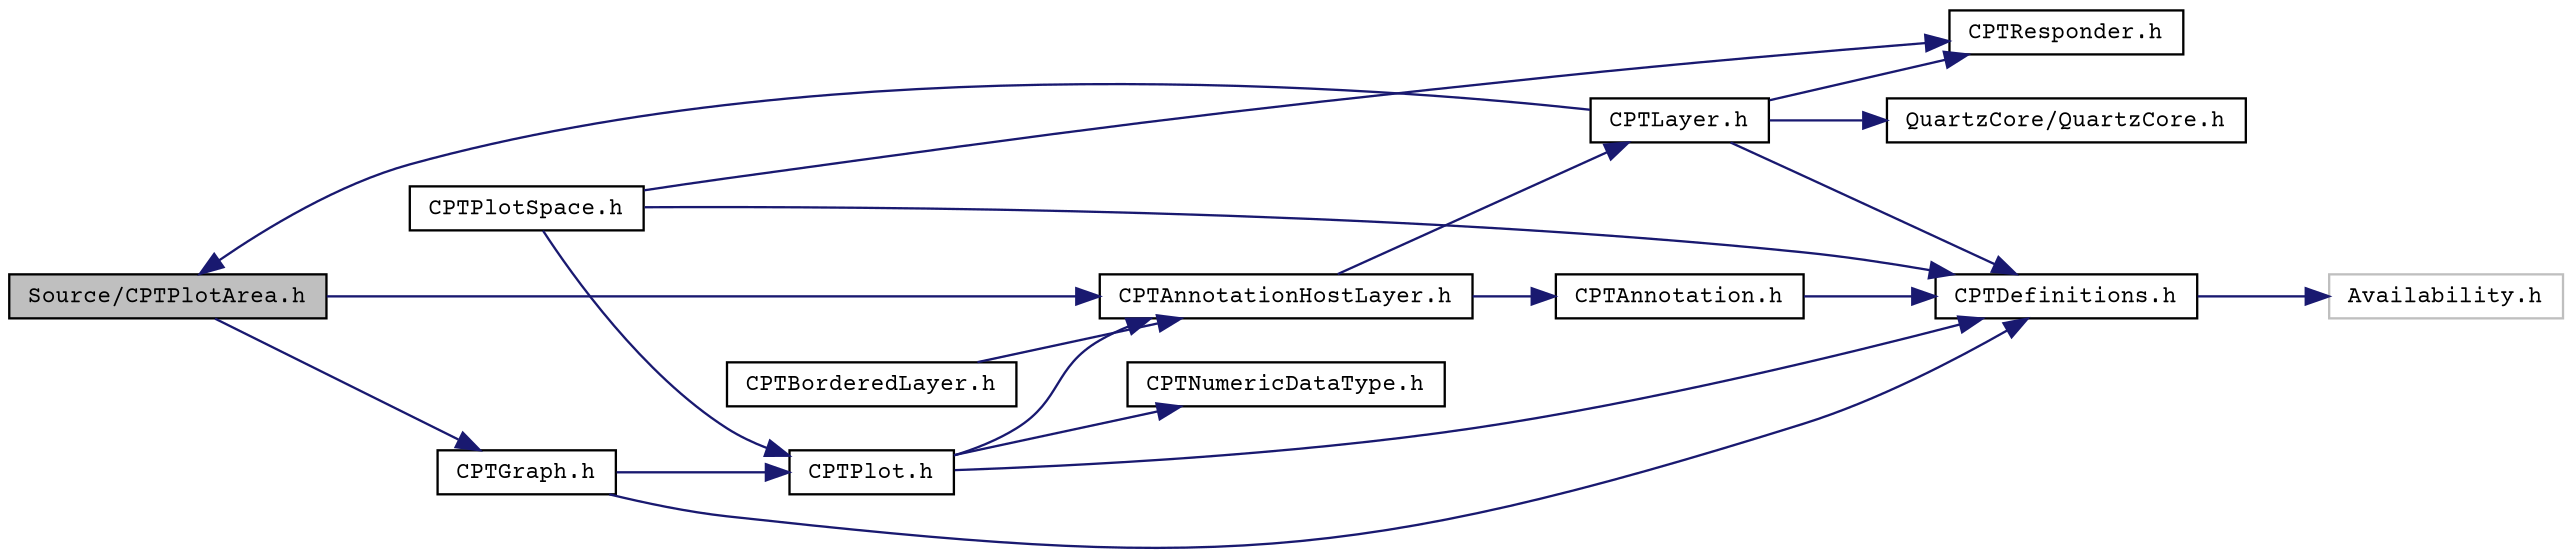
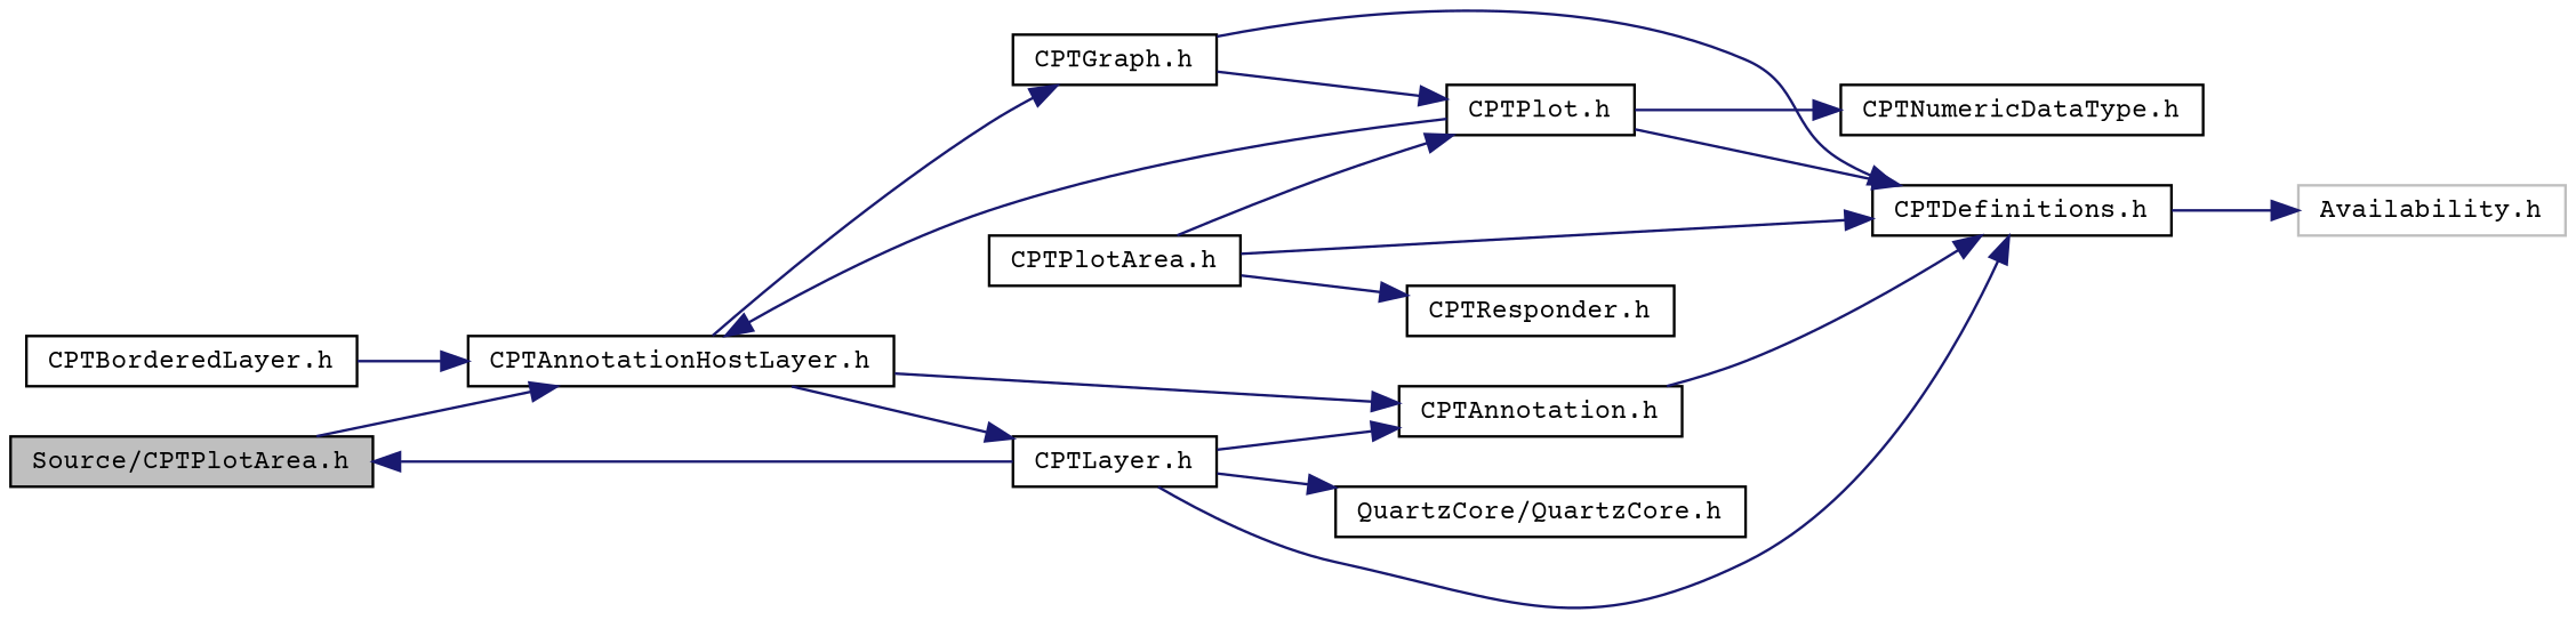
  digraph {
    fontname="Courier Prime"
    rankdir=LR
    node [color=black fontname="Courier Prime" fontsize=10 shape=record]
    edge [color=midnightblue fontname="Courier Prime" fontsize=10 labelfontname="Lucinda Grande" labelfontsize=10 style=solid]
    n1 [fillcolor=grey75 fontcolor=black height=0.2 label="Source/CPTPlotArea.h" style=filled width=0.4]
    n2 [height=0.2 label="CPTGraph.h" width=0.4]
    n3 [height=0.2 label="CPTAnnotationHostLayer.h" width=0.4]
    n4 [height=0.2 label="CPTDefinitions.h" width=0.4]
    n5 [height=0.2 label="CPTPlot.h" width=0.4]
    n6 [height=0.2 label="CPTLayer.h" width=0.4]
    n7 [height=0.2 label="CPTAnnotation.h" width=0.4]
    n8 [height=0.2 label="CPTResponder.h" width=0.4]
    n9 [height=0.2 label="QuartzCore/QuartzCore.h" width=0.4]
    n10 [height=0.2 label="CPTBorderedLayer.h" width=0.4]
    n11 [color=grey75 height=0.2 label="Availability.h" width=0.4]
    n12 [height=0.2 label="CPTNumericDataType.h" width=0.4]
-   n13 [height=0.2 label="CPTPlotSpace.h" width=0.4]
-   n1 -> n2
+   n13 [height=0.2 label="CPTPlotArea.h" width=0.4]
+   n3 -> n2
    n1 -> n3
    n2 -> n4
    n2 -> n5
    n3 -> n6
    n3 -> n7
    n4 -> n11
    n5 -> n3
    n5 -> n4
    n5 -> n12
    n6 -> n1
    n6 -> n4
-   n6 -> n8
+   n6 -> n7
    n6 -> n9
    n7 -> n4
    n10 -> n3
    n13 -> n4
    n13 -> n5
    n13 -> n8
  }
